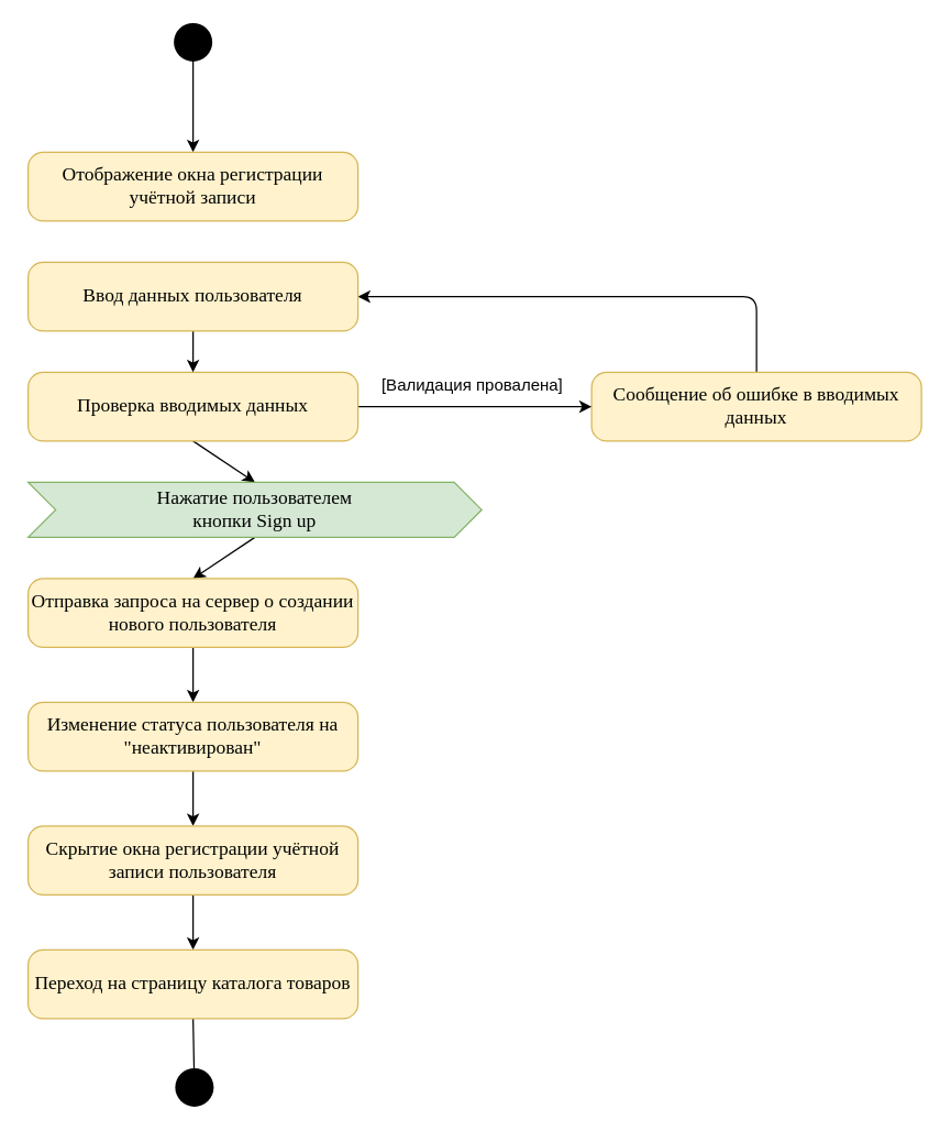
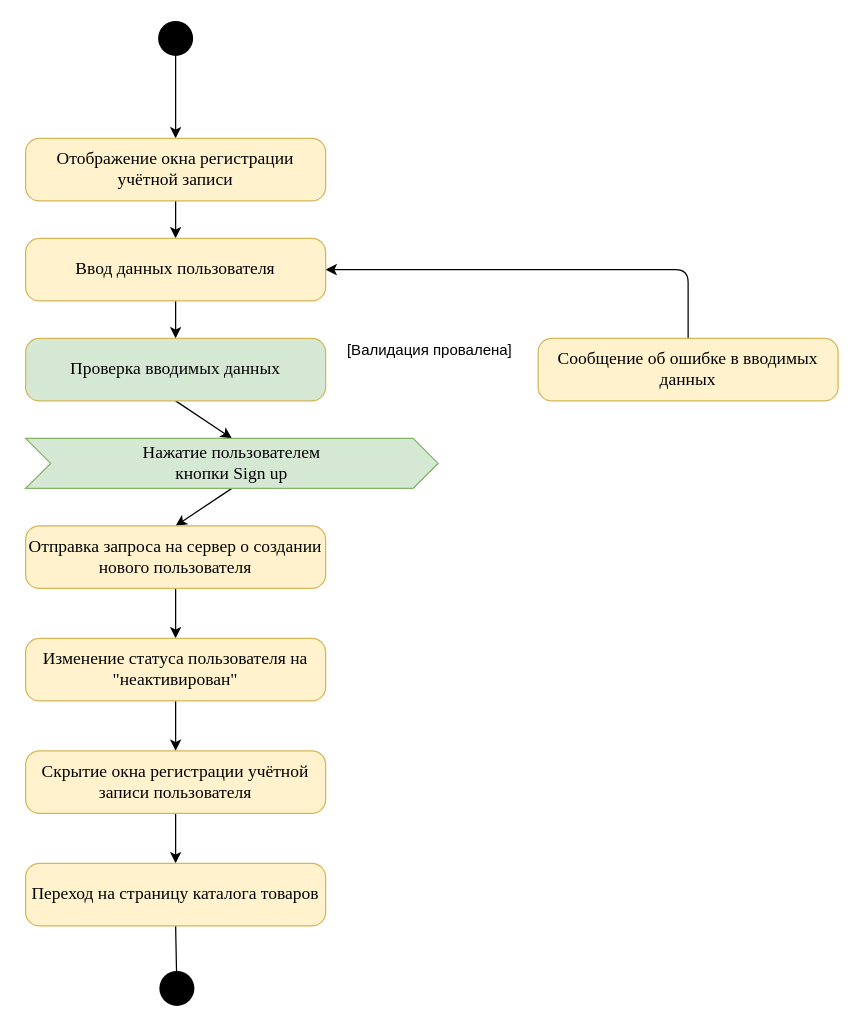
  <mxCell id="0" />
  <mxCell id="1" parent="0" />
  <mxCell id="2" style="edgeStyle=none;html=1;" edge="1" parent="1" source="3"><mxGeometry relative="1" as="geometry"><mxPoint x="140" y="110" as="targetPoint" /></mxGeometry></mxCell>
  <mxCell id="3" value="" style="shape=waypoint;sketch=0;size=6;pointerEvents=1;points=[];fillColor=none;resizable=0;rotatable=0;perimeter=centerPerimeter;snapToPoint=1;strokeWidth=12;" vertex="1" parent="1"><mxGeometry x="130" y="20" width="20" height="20" as="geometry" /></mxCell>
+ <mxCell id="4" style="edgeStyle=none;html=1;exitX=0.5;exitY=1;exitDx=0;exitDy=0;entryX=0.5;entryY=0;entryDx=0;entryDy=0;" edge="1" parent="1" source="5" target="13"><mxGeometry relative="1" as="geometry" /></mxCell>
  <mxCell id="5" value="Отображение окна регистрации учётной записи" style="rounded=1;whiteSpace=wrap;html=1;strokeWidth=1;fontSize=14;arcSize=22;fontFamily=JetBrains Mono;fillColor=#fff2cc;strokeColor=#d6b656;" vertex="1" parent="1"><mxGeometry x="20" y="110" width="240" height="50" as="geometry" /></mxCell>
  <mxCell id="6" style="edgeStyle=none;html=1;exitX=0.5;exitY=0;exitDx=0;exitDy=0;entryX=1;entryY=0.5;entryDx=0;entryDy=0;" edge="1" parent="1" source="7" target="13"><mxGeometry relative="1" as="geometry"><Array as="points"><mxPoint x="550" y="215" /></Array></mxGeometry></mxCell>
  <mxCell id="7" value="Сообщение об ошибке в вводимых данных" style="rounded=1;whiteSpace=wrap;html=1;strokeWidth=1;fontSize=14;arcSize=22;fontFamily=JetBrains Mono;fillColor=#fff2cc;strokeColor=#d6b656;" vertex="1" parent="1"><mxGeometry x="430" y="270" width="240" height="50" as="geometry" /></mxCell>
  <mxCell id="8" value="" style="shape=waypoint;sketch=0;size=6;pointerEvents=1;points=[];fillColor=none;resizable=0;rotatable=0;perimeter=centerPerimeter;snapToPoint=1;strokeWidth=12;" vertex="1" parent="1"><mxGeometry x="131" y="780" width="20" height="20" as="geometry" /></mxCell>
- <mxCell id="9" style="edgeStyle=none;html=1;exitX=1;exitY=0.5;exitDx=0;exitDy=0;entryX=0;entryY=0.5;entryDx=0;entryDy=0;" edge="1" parent="1" source="11" target="7"><mxGeometry relative="1" as="geometry" /></mxCell>
  <mxCell id="10" style="edgeStyle=none;html=1;exitX=0.5;exitY=1;exitDx=0;exitDy=0;entryX=0.5;entryY=0;entryDx=0;entryDy=0;" edge="1" parent="1" source="11" target="15"><mxGeometry relative="1" as="geometry" /></mxCell>
- <mxCell id="11" value="Проверка вводимых данных" style="rounded=1;whiteSpace=wrap;html=1;strokeWidth=1;fontSize=14;arcSize=22;fontFamily=JetBrains Mono;fillColor=#fff2cc;strokeColor=#d6b656;" vertex="1" parent="1"><mxGeometry x="20" y="270" width="240" height="50" as="geometry" /></mxCell>
+ <mxCell id="11" value="Проверка вводимых данных" style="rounded=1;whiteSpace=wrap;html=1;strokeWidth=1;fontSize=14;arcSize=22;fontFamily=JetBrains Mono;fillColor=#d5e8d4;strokeColor=#d6b656;" vertex="1" parent="1"><mxGeometry x="20" y="270" width="240" height="50" as="geometry" /></mxCell>
  <mxCell id="12" style="edgeStyle=none;html=1;exitX=0.5;exitY=1;exitDx=0;exitDy=0;entryX=0.5;entryY=0;entryDx=0;entryDy=0;" edge="1" parent="1" source="13" target="11"><mxGeometry relative="1" as="geometry" /></mxCell>
  <mxCell id="13" value="Ввод данных пользователя" style="rounded=1;whiteSpace=wrap;html=1;strokeWidth=1;fontSize=14;arcSize=22;fontFamily=JetBrains Mono;fillColor=#fff2cc;strokeColor=#d6b656;" vertex="1" parent="1"><mxGeometry x="20" y="190" width="240" height="50" as="geometry" /></mxCell>
  <mxCell id="14" style="edgeStyle=none;html=1;exitX=0.5;exitY=1;exitDx=0;exitDy=0;entryX=0.5;entryY=0;entryDx=0;entryDy=0;" edge="1" parent="1" source="15" target="18"><mxGeometry relative="1" as="geometry" /></mxCell>
  <mxCell id="15" value="&lt;font style=&quot;font-size: 14px;&quot;&gt;Нажатие пользователем &lt;br style=&quot;font-size: 14px;&quot;&gt;кнопки Sign up&lt;/font&gt;" style="shape=step;perimeter=stepPerimeter;whiteSpace=wrap;html=1;fixedSize=1;strokeWidth=1;fontFamily=JetBrains Mono;fontSize=14;fillColor=#d5e8d4;strokeColor=#82b366;" vertex="1" parent="1"><mxGeometry x="20" y="350" width="330" height="40" as="geometry" /></mxCell>
  <mxCell id="16" value="[Валидация провалена]" style="text;html=1;align=center;verticalAlign=middle;resizable=0;points=[];autosize=1;strokeColor=none;fillColor=none;" vertex="1" parent="1"><mxGeometry x="263" y="265" width="160" height="30" as="geometry" /></mxCell>
  <mxCell id="17" style="edgeStyle=none;html=1;exitX=0.5;exitY=1;exitDx=0;exitDy=0;entryX=0.5;entryY=0;entryDx=0;entryDy=0;" edge="1" parent="1" source="18" target="20"><mxGeometry relative="1" as="geometry" /></mxCell>
  <mxCell id="18" value="Отправка запроса на сервер о создании нового пользователя" style="rounded=1;whiteSpace=wrap;html=1;strokeWidth=1;fontSize=14;arcSize=22;fontFamily=JetBrains Mono;fillColor=#fff2cc;strokeColor=#d6b656;" vertex="1" parent="1"><mxGeometry x="20" y="420" width="240" height="50" as="geometry" /></mxCell>
  <mxCell id="19" style="edgeStyle=none;html=1;entryX=0.5;entryY=0;entryDx=0;entryDy=0;" edge="1" parent="1" source="20" target="22"><mxGeometry relative="1" as="geometry" /></mxCell>
  <mxCell id="20" value="Изменение статуса пользователя на &quot;неактивирован&quot;" style="rounded=1;whiteSpace=wrap;html=1;strokeWidth=1;fontSize=14;arcSize=22;fontFamily=JetBrains Mono;fillColor=#fff2cc;strokeColor=#d6b656;" vertex="1" parent="1"><mxGeometry x="20" y="510" width="240" height="50" as="geometry" /></mxCell>
  <mxCell id="21" style="edgeStyle=none;html=1;exitX=0.5;exitY=1;exitDx=0;exitDy=0;entryX=0.5;entryY=0;entryDx=0;entryDy=0;" edge="1" parent="1" source="22" target="24"><mxGeometry relative="1" as="geometry" /></mxCell>
  <mxCell id="22" value="Скрытие окна регистрации учётной записи пользователя" style="rounded=1;whiteSpace=wrap;html=1;strokeWidth=1;fontSize=14;arcSize=22;fontFamily=JetBrains Mono;fillColor=#fff2cc;strokeColor=#d6b656;" vertex="1" parent="1"><mxGeometry x="20" y="600" width="240" height="50" as="geometry" /></mxCell>
  <mxCell id="23" style="edgeStyle=none;html=1;exitX=0.5;exitY=1;exitDx=0;exitDy=0;entryX=0.476;entryY=0.409;entryDx=0;entryDy=0;entryPerimeter=0;" edge="1" parent="1" source="24" target="8"><mxGeometry relative="1" as="geometry" /></mxCell>
  <mxCell id="24" value="Переход на страницу каталога товаров" style="rounded=1;whiteSpace=wrap;html=1;strokeWidth=1;fontSize=14;arcSize=22;fontFamily=JetBrains Mono;fillColor=#fff2cc;strokeColor=#d6b656;" vertex="1" parent="1"><mxGeometry x="20" y="690" width="240" height="50" as="geometry" /></mxCell>
